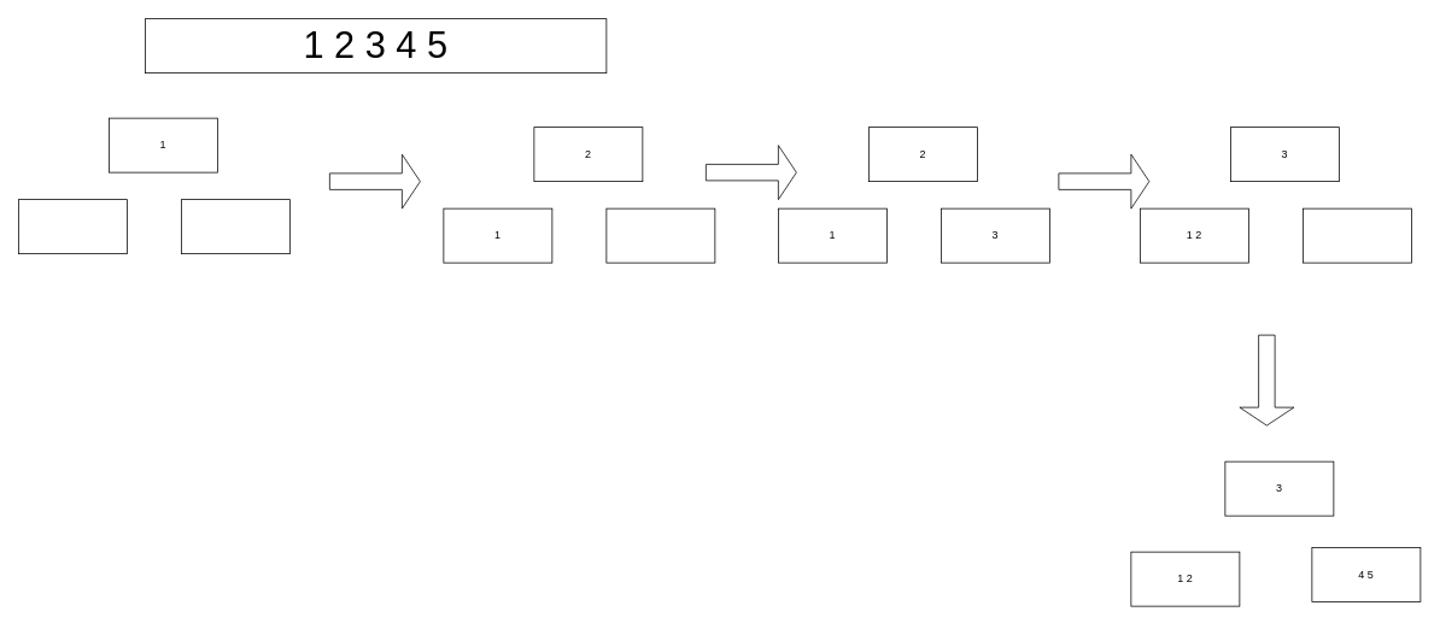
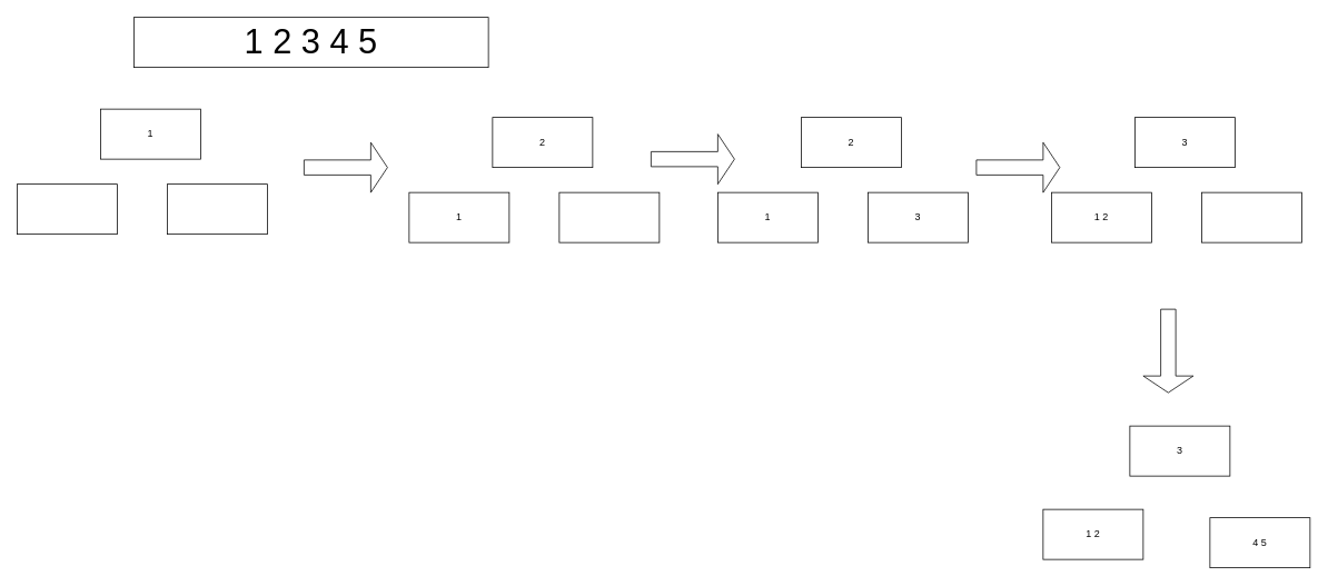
  <mxCell id="0" />
  <mxCell id="1" parent="0" />
- <mxCell id="2" value="&lt;font style=&quot;font-size: 41px&quot;&gt;1 2 3 4 5&lt;/font&gt;" style="rounded=0;whiteSpace=wrap;html=1;" vertex="1" parent="1"><mxGeometry x="160" y="20" width="510" height="60" as="geometry" /></mxCell>
+ <mxCell id="2" value="&lt;font style=&quot;font-size: 41px&quot;&gt;1 2 3 4 5&lt;/font&gt;" style="rounded=0;whiteSpace=wrap;html=1;" vertex="1" parent="1"><mxGeometry x="160" y="20" width="425" height="60" as="geometry" /></mxCell>
  <mxCell id="3" value="1" style="rounded=0;whiteSpace=wrap;html=1;" vertex="1" parent="1"><mxGeometry x="120" y="130" width="120" height="60" as="geometry" /></mxCell>
  <mxCell id="4" value="" style="rounded=0;whiteSpace=wrap;html=1;" vertex="1" parent="1"><mxGeometry x="200" y="220" width="120" height="60" as="geometry" /></mxCell>
  <mxCell id="5" value="" style="rounded=0;whiteSpace=wrap;html=1;" vertex="1" parent="1"><mxGeometry x="20" y="220" width="120" height="60" as="geometry" /></mxCell>
  <mxCell id="6" value="" style="shape=singleArrow;whiteSpace=wrap;html=1;" vertex="1" parent="1"><mxGeometry x="364" y="170" width="100" height="60" as="geometry" /></mxCell>
  <mxCell id="7" value="2" style="rounded=0;whiteSpace=wrap;html=1;" vertex="1" parent="1"><mxGeometry x="590" y="140" width="120" height="60" as="geometry" /></mxCell>
  <mxCell id="8" value="" style="rounded=0;whiteSpace=wrap;html=1;" vertex="1" parent="1"><mxGeometry x="670" y="230" width="120" height="60" as="geometry" /></mxCell>
  <mxCell id="9" value="1" style="rounded=0;whiteSpace=wrap;html=1;" vertex="1" parent="1"><mxGeometry x="490" y="230" width="120" height="60" as="geometry" /></mxCell>
  <mxCell id="10" value="2" style="rounded=0;whiteSpace=wrap;html=1;" vertex="1" parent="1"><mxGeometry x="960" y="140" width="120" height="60" as="geometry" /></mxCell>
  <mxCell id="11" value="3&lt;span style=&quot;color: rgba(0 , 0 , 0 , 0) ; font-family: monospace ; font-size: 0px&quot;&gt;%3CmxGraphModel%3E%3Croot%3E%3CmxCell%20id%3D%220%22%2F%3E%3CmxCell%20id%3D%221%22%20parent%3D%220%22%2F%3E%3CmxCell%20id%3D%222%22%20value%3D%221%22%20style%3D%22rounded%3D0%3BwhiteSpace%3Dwrap%3Bhtml%3D1%3B%22%20vertex%3D%221%22%20parent%3D%221%22%3E%3CmxGeometry%20x%3D%22120%22%20y%3D%22230%22%20width%3D%22120%22%20height%3D%2260%22%20as%3D%22geometry%22%2F%3E%3C%2FmxCell%3E%3CmxCell%20id%3D%223%22%20value%3D%22%22%20style%3D%22rounded%3D0%3BwhiteSpace%3Dwrap%3Bhtml%3D1%3B%22%20vertex%3D%221%22%20parent%3D%221%22%3E%3CmxGeometry%20x%3D%22200%22%20y%3D%22320%22%20width%3D%22120%22%20height%3D%2260%22%20as%3D%22geometry%22%2F%3E%3C%2FmxCell%3E%3CmxCell%20id%3D%224%22%20value%3D%22%22%20style%3D%22rounded%3D0%3BwhiteSpace%3Dwrap%3Bhtml%3D1%3B%22%20vertex%3D%221%22%20parent%3D%221%22%3E%3CmxGeometry%20x%3D%2220%22%20y%3D%22320%22%20width%3D%22120%22%20height%3D%2260%22%20as%3D%22geometry%22%2F%3E%3C%2FmxCell%3E%3C%2Froot%3E%3C%2FmxGraphModel%3E&lt;/span&gt;" style="rounded=0;whiteSpace=wrap;html=1;" vertex="1" parent="1"><mxGeometry x="1040" y="230" width="120" height="60" as="geometry" /></mxCell>
  <mxCell id="12" value="1" style="rounded=0;whiteSpace=wrap;html=1;" vertex="1" parent="1"><mxGeometry x="860" y="230" width="120" height="60" as="geometry" /></mxCell>
  <mxCell id="13" value="3" style="rounded=0;whiteSpace=wrap;html=1;" vertex="1" parent="1"><mxGeometry x="1354" y="510" width="120" height="60" as="geometry" /></mxCell>
- <mxCell id="14" value="4 5" style="rounded=0;whiteSpace=wrap;html=1;" vertex="1" parent="1"><mxGeometry x="1450" y="605" width="120" height="60" as="geometry" /></mxCell>
+ <mxCell id="14" value="4 5" style="rounded=0;whiteSpace=wrap;html=1;" vertex="1" parent="1"><mxGeometry x="1450" y="620" width="120" height="60" as="geometry" /></mxCell>
  <mxCell id="15" value="1 2" style="rounded=0;whiteSpace=wrap;html=1;" vertex="1" parent="1"><mxGeometry x="1250" y="610" width="120" height="60" as="geometry" /></mxCell>
  <mxCell id="16" value="3" style="rounded=0;whiteSpace=wrap;html=1;" vertex="1" parent="1"><mxGeometry x="1360" y="140" width="120" height="60" as="geometry" /></mxCell>
  <mxCell id="17" value="" style="rounded=0;whiteSpace=wrap;html=1;" vertex="1" parent="1"><mxGeometry x="1440" y="230" width="120" height="60" as="geometry" /></mxCell>
  <mxCell id="18" value="1 2" style="rounded=0;whiteSpace=wrap;html=1;" vertex="1" parent="1"><mxGeometry x="1260" y="230" width="120" height="60" as="geometry" /></mxCell>
  <mxCell id="19" value="" style="shape=singleArrow;whiteSpace=wrap;html=1;rotation=90;" vertex="1" parent="1"><mxGeometry x="1350" y="390" width="100" height="60" as="geometry" /></mxCell>
  <mxCell id="20" value="" style="shape=singleArrow;whiteSpace=wrap;html=1;" vertex="1" parent="1"><mxGeometry x="1170" y="170" width="100" height="60" as="geometry" /></mxCell>
  <mxCell id="21" value="" style="shape=singleArrow;whiteSpace=wrap;html=1;" vertex="1" parent="1"><mxGeometry x="780" y="160" width="100" height="60" as="geometry" /></mxCell>
